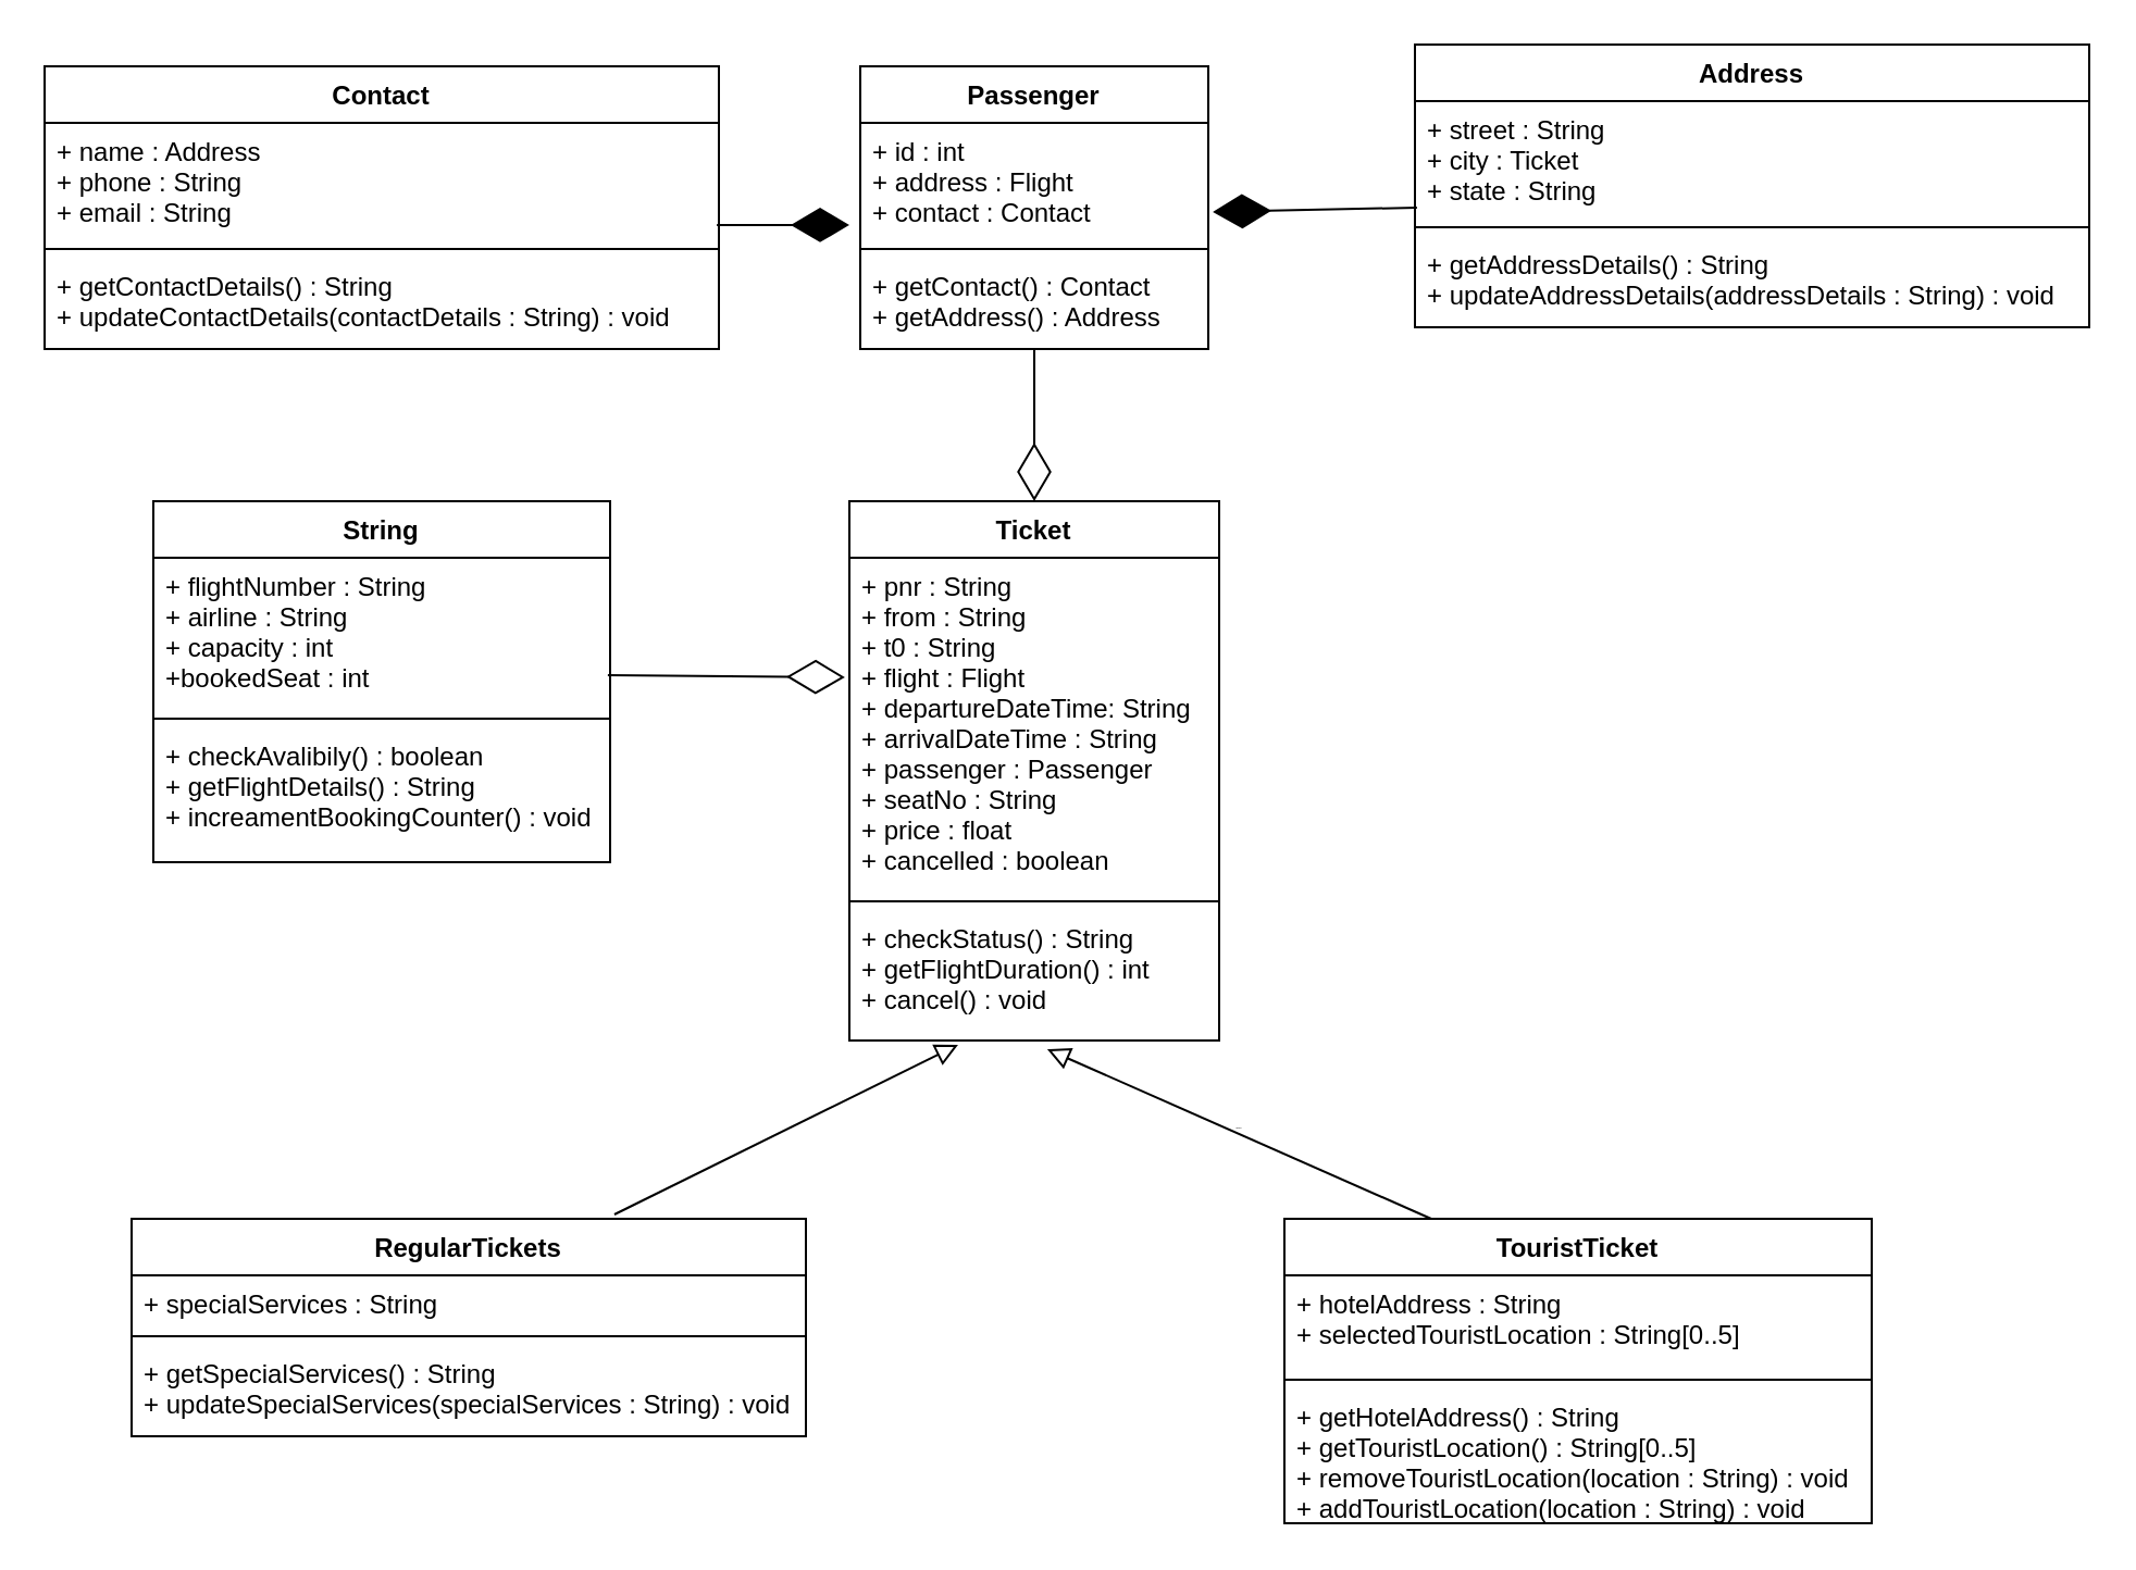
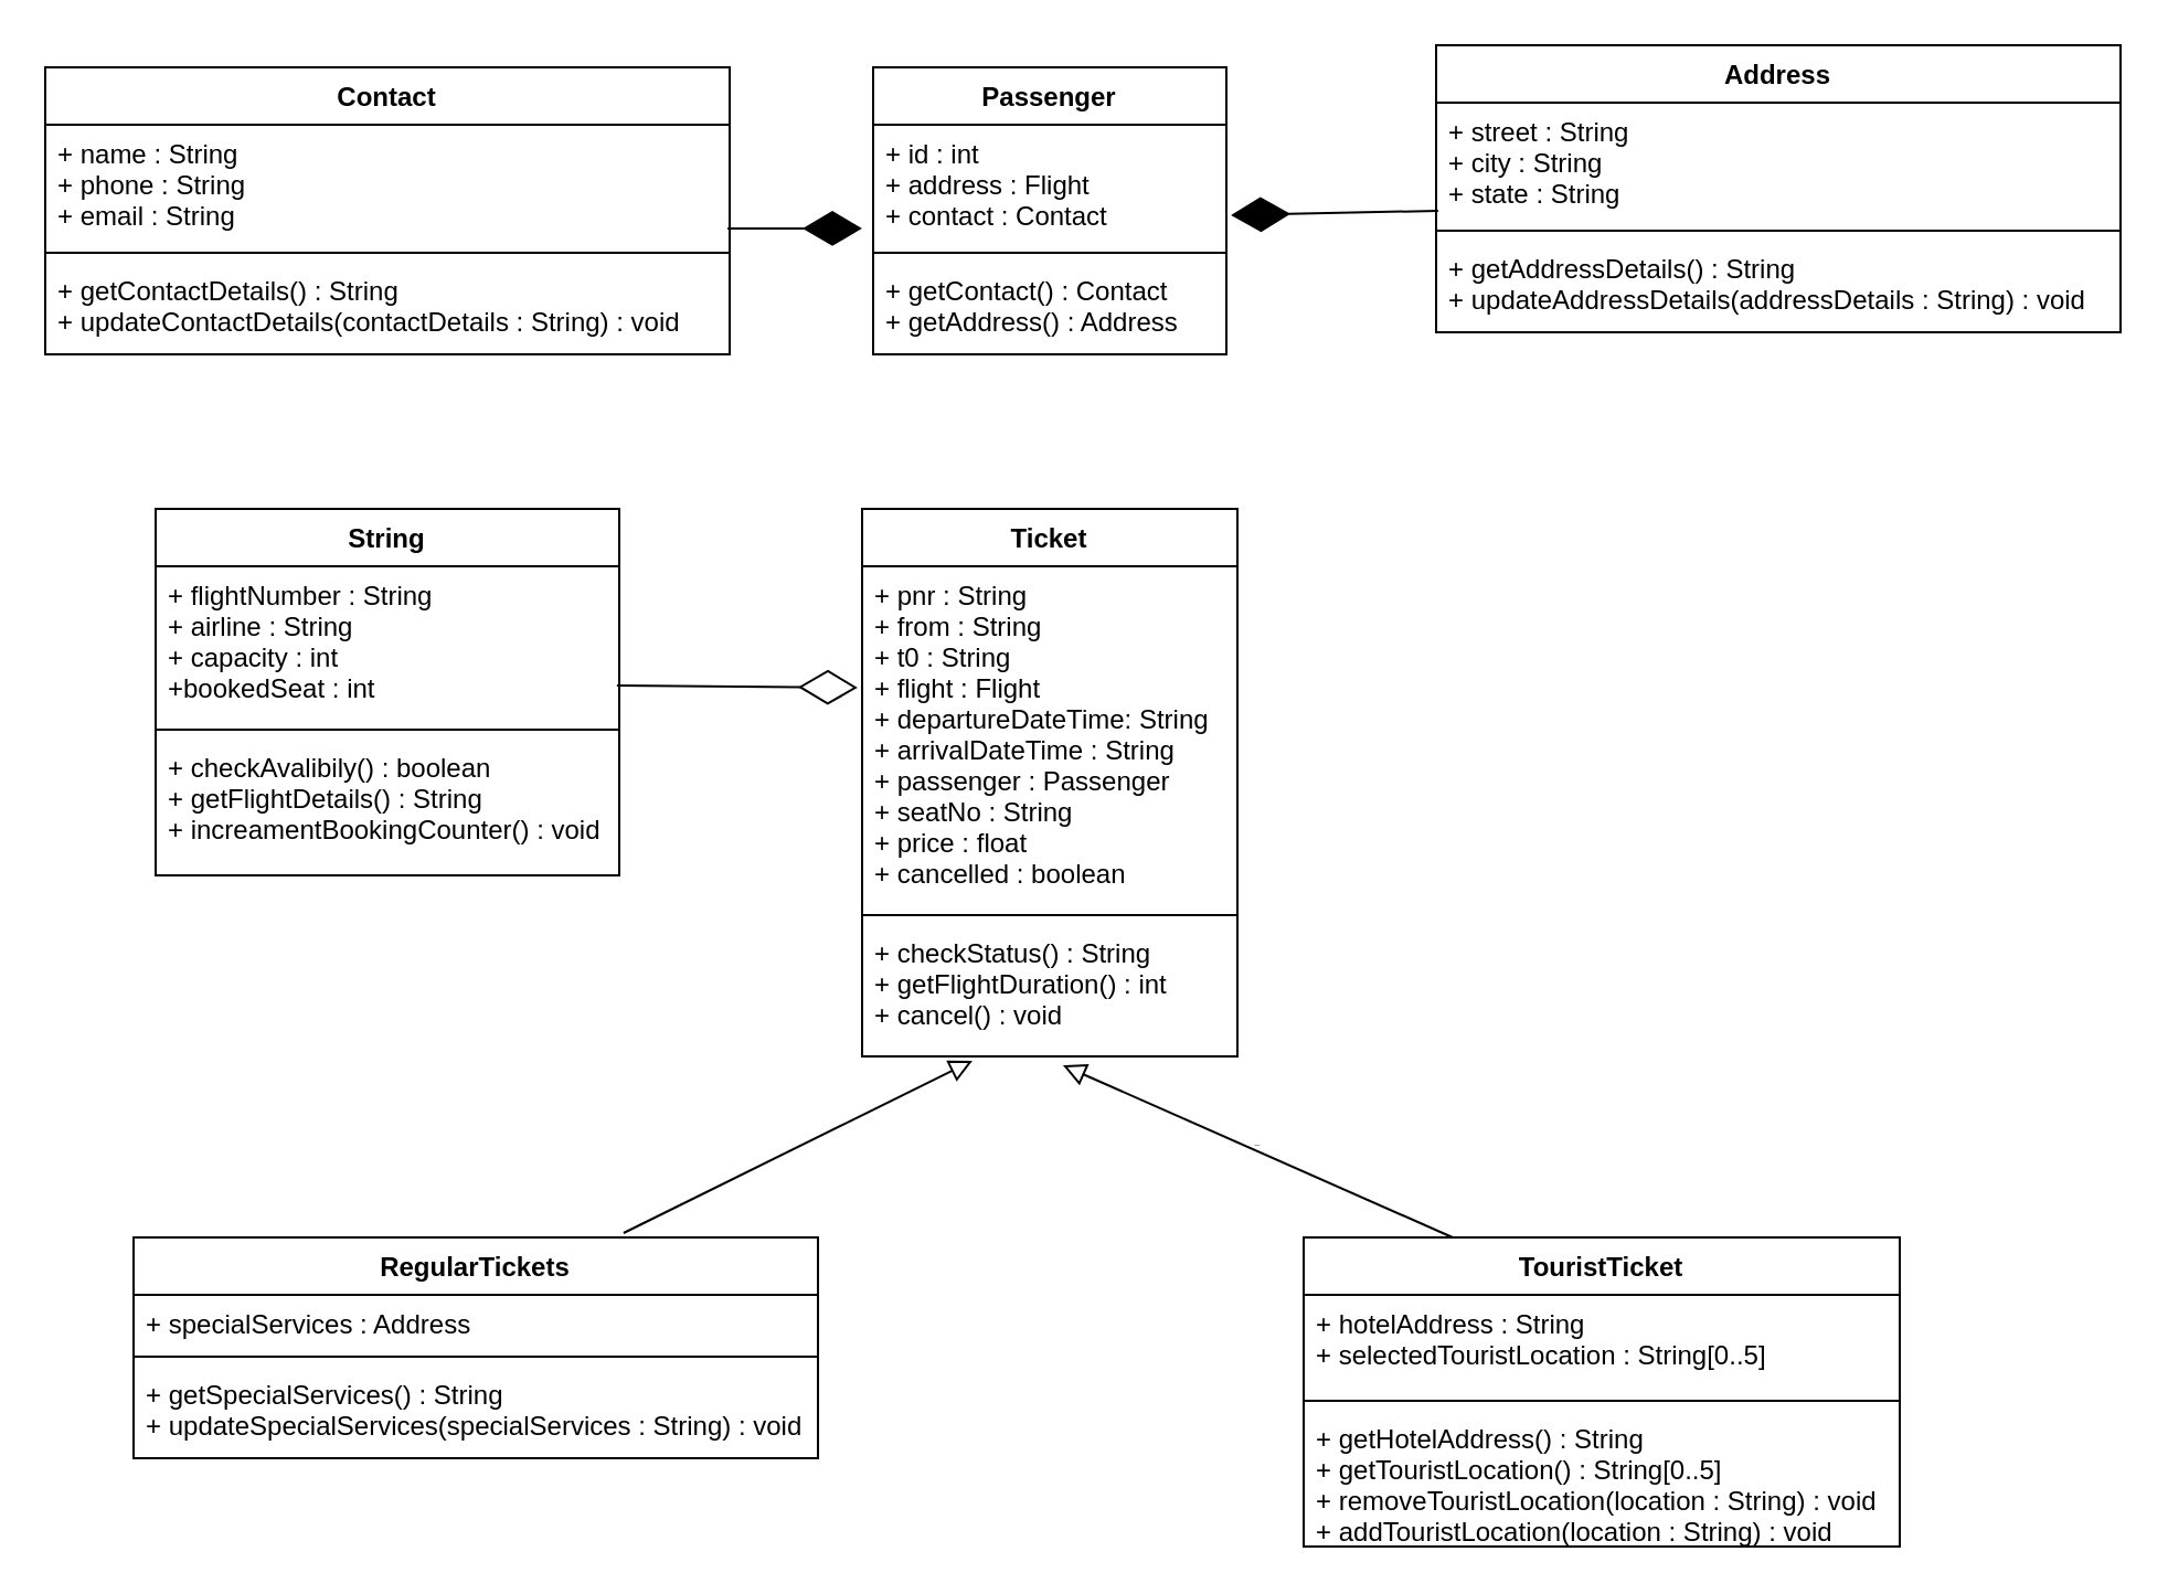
  <mxCell id="0" />
  <mxCell id="1" parent="0" />
  <mxCell id="2" value="Ticket" style="swimlane;fontStyle=1;align=center;verticalAlign=top;childLayout=stackLayout;horizontal=1;startSize=26;horizontalStack=0;resizeParent=1;resizeParentMax=0;resizeLast=0;collapsible=1;marginBottom=0;" vertex="1" parent="1"><mxGeometry x="390" y="230" width="170" height="248" as="geometry" /></mxCell>
  <mxCell id="3" value="+ pnr : String&#10;+ from : String &#10;+ t0 : String&#10;+ flight : Flight&#10;+ departureDateTime: String&#10;+ arrivalDateTime : String&#10;+ passenger : Passenger&#10;+ seatNo : String&#10;+ price : float&#10;+ cancelled : boolean" style="text;strokeColor=none;fillColor=none;align=left;verticalAlign=top;spacingLeft=4;spacingRight=4;overflow=hidden;rotatable=0;points=[[0,0.5],[1,0.5]];portConstraint=eastwest;" vertex="1" parent="2"><mxGeometry y="26" width="170" height="154" as="geometry" /></mxCell>
  <mxCell id="4" value="" style="line;strokeWidth=1;fillColor=none;align=left;verticalAlign=middle;spacingTop=-1;spacingLeft=3;spacingRight=3;rotatable=0;labelPosition=right;points=[];portConstraint=eastwest;" vertex="1" parent="2"><mxGeometry y="180" width="170" height="8" as="geometry" /></mxCell>
  <mxCell id="5" value="+ checkStatus() : String&#10;+ getFlightDuration() : int&#10;+ cancel() : void" style="text;strokeColor=none;fillColor=none;align=left;verticalAlign=top;spacingLeft=4;spacingRight=4;overflow=hidden;rotatable=0;points=[[0,0.5],[1,0.5]];portConstraint=eastwest;" vertex="1" parent="2"><mxGeometry y="188" width="170" height="60" as="geometry" /></mxCell>
  <mxCell id="6" value="String" style="swimlane;fontStyle=1;align=center;verticalAlign=top;childLayout=stackLayout;horizontal=1;startSize=26;horizontalStack=0;resizeParent=1;resizeParentMax=0;resizeLast=0;collapsible=1;marginBottom=0;" vertex="1" parent="1"><mxGeometry x="70" y="230" width="210" height="166" as="geometry" /></mxCell>
  <mxCell id="7" value="+ flightNumber : String&#10;+ airline : String&#10;+ capacity : int&#10;+bookedSeat : int" style="text;strokeColor=none;fillColor=none;align=left;verticalAlign=top;spacingLeft=4;spacingRight=4;overflow=hidden;rotatable=0;points=[[0,0.5],[1,0.5]];portConstraint=eastwest;" vertex="1" parent="6"><mxGeometry y="26" width="210" height="70" as="geometry" /></mxCell>
  <mxCell id="8" value="" style="line;strokeWidth=1;fillColor=none;align=left;verticalAlign=middle;spacingTop=-1;spacingLeft=3;spacingRight=3;rotatable=0;labelPosition=right;points=[];portConstraint=eastwest;" vertex="1" parent="6"><mxGeometry y="96" width="210" height="8" as="geometry" /></mxCell>
  <mxCell id="9" value="+ checkAvalibily() : boolean&#10;+ getFlightDetails() : String&#10;+ increamentBookingCounter() : void" style="text;strokeColor=none;fillColor=none;align=left;verticalAlign=top;spacingLeft=4;spacingRight=4;overflow=hidden;rotatable=0;points=[[0,0.5],[1,0.5]];portConstraint=eastwest;" vertex="1" parent="6"><mxGeometry y="104" width="210" height="62" as="geometry" /></mxCell>
  <mxCell id="10" value="Address" style="swimlane;fontStyle=1;align=center;verticalAlign=top;childLayout=stackLayout;horizontal=1;startSize=26;horizontalStack=0;resizeParent=1;resizeParentMax=0;resizeLast=0;collapsible=1;marginBottom=0;" vertex="1" parent="1"><mxGeometry x="650" y="20" width="310" height="130" as="geometry" /></mxCell>
- <mxCell id="11" value="+ street : String&#10;+ city : Ticket&#10;+ state : String" style="text;strokeColor=none;fillColor=none;align=left;verticalAlign=top;spacingLeft=4;spacingRight=4;overflow=hidden;rotatable=0;points=[[0,0.5],[1,0.5]];portConstraint=eastwest;" vertex="1" parent="10"><mxGeometry y="26" width="310" height="54" as="geometry" /></mxCell>
+ <mxCell id="11" value="+ street : String&#10;+ city : String&#10;+ state : String" style="text;strokeColor=none;fillColor=none;align=left;verticalAlign=top;spacingLeft=4;spacingRight=4;overflow=hidden;rotatable=0;points=[[0,0.5],[1,0.5]];portConstraint=eastwest;" vertex="1" parent="10"><mxGeometry y="26" width="310" height="54" as="geometry" /></mxCell>
  <mxCell id="12" value="" style="line;strokeWidth=1;fillColor=none;align=left;verticalAlign=middle;spacingTop=-1;spacingLeft=3;spacingRight=3;rotatable=0;labelPosition=right;points=[];portConstraint=eastwest;" vertex="1" parent="10"><mxGeometry y="80" width="310" height="8" as="geometry" /></mxCell>
  <mxCell id="13" value="+ getAddressDetails() : String&#10;+ updateAddressDetails(addressDetails : String) : void" style="text;strokeColor=none;fillColor=none;align=left;verticalAlign=top;spacingLeft=4;spacingRight=4;overflow=hidden;rotatable=0;points=[[0,0.5],[1,0.5]];portConstraint=eastwest;" vertex="1" parent="10"><mxGeometry y="88" width="310" height="42" as="geometry" /></mxCell>
  <mxCell id="14" value="Passenger" style="swimlane;fontStyle=1;align=center;verticalAlign=top;childLayout=stackLayout;horizontal=1;startSize=26;horizontalStack=0;resizeParent=1;resizeParentMax=0;resizeLast=0;collapsible=1;marginBottom=0;" vertex="1" parent="1"><mxGeometry x="395" y="30" width="160" height="130" as="geometry" /></mxCell>
  <mxCell id="15" value="+ id : int&#10;+ address : Flight&#10;+ contact : Contact" style="text;strokeColor=none;fillColor=none;align=left;verticalAlign=top;spacingLeft=4;spacingRight=4;overflow=hidden;rotatable=0;points=[[0,0.5],[1,0.5]];portConstraint=eastwest;" vertex="1" parent="14"><mxGeometry y="26" width="160" height="54" as="geometry" /></mxCell>
  <mxCell id="16" value="" style="line;strokeWidth=1;fillColor=none;align=left;verticalAlign=middle;spacingTop=-1;spacingLeft=3;spacingRight=3;rotatable=0;labelPosition=right;points=[];portConstraint=eastwest;" vertex="1" parent="14"><mxGeometry y="80" width="160" height="8" as="geometry" /></mxCell>
  <mxCell id="17" value="+ getContact() : Contact&#10;+ getAddress() : Address" style="text;strokeColor=none;fillColor=none;align=left;verticalAlign=top;spacingLeft=4;spacingRight=4;overflow=hidden;rotatable=0;points=[[0,0.5],[1,0.5]];portConstraint=eastwest;" vertex="1" parent="14"><mxGeometry y="88" width="160" height="42" as="geometry" /></mxCell>
  <mxCell id="18" value="Contact" style="swimlane;fontStyle=1;align=center;verticalAlign=top;childLayout=stackLayout;horizontal=1;startSize=26;horizontalStack=0;resizeParent=1;resizeParentMax=0;resizeLast=0;collapsible=1;marginBottom=0;" vertex="1" parent="1"><mxGeometry x="20" y="30" width="310" height="130" as="geometry" /></mxCell>
- <mxCell id="19" value="+ name : Address&#10;+ phone : String&#10;+ email : String" style="text;strokeColor=none;fillColor=none;align=left;verticalAlign=top;spacingLeft=4;spacingRight=4;overflow=hidden;rotatable=0;points=[[0,0.5],[1,0.5]];portConstraint=eastwest;" vertex="1" parent="18"><mxGeometry y="26" width="310" height="54" as="geometry" /></mxCell>
+ <mxCell id="19" value="+ name : String&#10;+ phone : String&#10;+ email : String" style="text;strokeColor=none;fillColor=none;align=left;verticalAlign=top;spacingLeft=4;spacingRight=4;overflow=hidden;rotatable=0;points=[[0,0.5],[1,0.5]];portConstraint=eastwest;" vertex="1" parent="18"><mxGeometry y="26" width="310" height="54" as="geometry" /></mxCell>
  <mxCell id="20" value="" style="line;strokeWidth=1;fillColor=none;align=left;verticalAlign=middle;spacingTop=-1;spacingLeft=3;spacingRight=3;rotatable=0;labelPosition=right;points=[];portConstraint=eastwest;" vertex="1" parent="18"><mxGeometry y="80" width="310" height="8" as="geometry" /></mxCell>
  <mxCell id="21" value="+ getContactDetails() : String&#10;+ updateContactDetails(contactDetails : String) : void" style="text;strokeColor=none;fillColor=none;align=left;verticalAlign=top;spacingLeft=4;spacingRight=4;overflow=hidden;rotatable=0;points=[[0,0.5],[1,0.5]];portConstraint=eastwest;" vertex="1" parent="18"><mxGeometry y="88" width="310" height="42" as="geometry" /></mxCell>
  <mxCell id="22" value="RegularTickets" style="swimlane;fontStyle=1;align=center;verticalAlign=top;childLayout=stackLayout;horizontal=1;startSize=26;horizontalStack=0;resizeParent=1;resizeParentMax=0;resizeLast=0;collapsible=1;marginBottom=0;" vertex="1" parent="1"><mxGeometry x="60" y="560" width="310" height="100" as="geometry" /></mxCell>
- <mxCell id="23" value="+ specialServices : String&#10;" style="text;strokeColor=none;fillColor=none;align=left;verticalAlign=top;spacingLeft=4;spacingRight=4;overflow=hidden;rotatable=0;points=[[0,0.5],[1,0.5]];portConstraint=eastwest;" vertex="1" parent="22"><mxGeometry y="26" width="310" height="24" as="geometry" /></mxCell>
+ <mxCell id="23" value="+ specialServices : Address&#10;" style="text;strokeColor=none;fillColor=none;align=left;verticalAlign=top;spacingLeft=4;spacingRight=4;overflow=hidden;rotatable=0;points=[[0,0.5],[1,0.5]];portConstraint=eastwest;" vertex="1" parent="22"><mxGeometry y="26" width="310" height="24" as="geometry" /></mxCell>
  <mxCell id="24" value="" style="line;strokeWidth=1;fillColor=none;align=left;verticalAlign=middle;spacingTop=-1;spacingLeft=3;spacingRight=3;rotatable=0;labelPosition=right;points=[];portConstraint=eastwest;" vertex="1" parent="22"><mxGeometry y="50" width="310" height="8" as="geometry" /></mxCell>
  <mxCell id="25" value="+ getSpecialServices() : String&#10;+ updateSpecialServices(specialServices : String) : void" style="text;strokeColor=none;fillColor=none;align=left;verticalAlign=top;spacingLeft=4;spacingRight=4;overflow=hidden;rotatable=0;points=[[0,0.5],[1,0.5]];portConstraint=eastwest;" vertex="1" parent="22"><mxGeometry y="58" width="310" height="42" as="geometry" /></mxCell>
  <mxCell id="26" value="TouristTicket" style="swimlane;fontStyle=1;align=center;verticalAlign=top;childLayout=stackLayout;horizontal=1;startSize=26;horizontalStack=0;resizeParent=1;resizeParentMax=0;resizeLast=0;collapsible=1;marginBottom=0;" vertex="1" parent="1"><mxGeometry x="590" y="560" width="270" height="140" as="geometry" /></mxCell>
  <mxCell id="27" value="+ hotelAddress : String&#10;+ selectedTouristLocation : String[0..5]" style="text;strokeColor=none;fillColor=none;align=left;verticalAlign=top;spacingLeft=4;spacingRight=4;overflow=hidden;rotatable=0;points=[[0,0.5],[1,0.5]];portConstraint=eastwest;" vertex="1" parent="26"><mxGeometry y="26" width="270" height="44" as="geometry" /></mxCell>
  <mxCell id="28" value="" style="line;strokeWidth=1;fillColor=none;align=left;verticalAlign=middle;spacingTop=-1;spacingLeft=3;spacingRight=3;rotatable=0;labelPosition=right;points=[];portConstraint=eastwest;" vertex="1" parent="26"><mxGeometry y="70" width="270" height="8" as="geometry" /></mxCell>
  <mxCell id="29" value="+ getHotelAddress() : String&#10;+ getTouristLocation() : String[0..5]&#10;+ removeTouristLocation(location : String) : void&#10;+ addTouristLocation(location : String) : void " style="text;strokeColor=none;fillColor=none;align=left;verticalAlign=top;spacingLeft=4;spacingRight=4;overflow=hidden;rotatable=0;points=[[0,0.5],[1,0.5]];portConstraint=eastwest;" vertex="1" parent="26"><mxGeometry y="78" width="270" height="62" as="geometry" /></mxCell>
  <mxCell id="30" value="return" style="verticalAlign=bottom;endArrow=block;endSize=8;exitX=0.25;exitY=0;exitDx=0;exitDy=0;entryX=0.535;entryY=1.067;entryDx=0;entryDy=0;entryPerimeter=0;endFill=0;html=1;fontSize=1;" edge="1" parent="1" source="26" target="5"><mxGeometry relative="1" as="geometry"><mxPoint x="480" y="620" as="sourcePoint" /><mxPoint x="400" y="620" as="targetPoint" /></mxGeometry></mxCell>
  <mxCell id="31" value="return" style="html=1;verticalAlign=bottom;endArrow=block;endSize=8;fontSize=1;fontColor=#FFFFFF;exitX=0.716;exitY=-0.02;exitDx=0;exitDy=0;exitPerimeter=0;entryX=0.294;entryY=1.033;entryDx=0;entryDy=0;entryPerimeter=0;endFill=0;" edge="1" parent="1" source="22" target="5"><mxGeometry relative="1" as="geometry"><mxPoint x="480" y="620" as="sourcePoint" /><mxPoint x="400" y="620" as="targetPoint" /></mxGeometry></mxCell>
  <mxCell id="32" value="" style="endArrow=diamondThin;endFill=0;endSize=24;html=1;fontSize=6;exitX=0.995;exitY=0.771;exitDx=0;exitDy=0;exitPerimeter=0;entryX=-0.012;entryY=0.357;entryDx=0;entryDy=0;entryPerimeter=0;" edge="1" parent="1" source="7" target="3"><mxGeometry width="160" relative="1" as="geometry"><mxPoint x="360" y="220" as="sourcePoint" /><mxPoint x="520" y="220" as="targetPoint" /></mxGeometry></mxCell>
- <mxCell id="33" value="" style="endArrow=diamondThin;endFill=0;endSize=24;html=1;fontSize=6;fontColor=#000000;" edge="1" parent="1" source="17" target="2"><mxGeometry width="160" relative="1" as="geometry"><mxPoint x="360" y="220" as="sourcePoint" /><mxPoint x="520" y="220" as="targetPoint" /></mxGeometry></mxCell>
  <mxCell id="34" value="" style="endArrow=diamondThin;endFill=1;endSize=24;html=1;fontSize=6;fontColor=#000000;exitX=0.997;exitY=0.87;exitDx=0;exitDy=0;exitPerimeter=0;" edge="1" parent="1" source="19"><mxGeometry width="160" relative="1" as="geometry"><mxPoint x="360" y="220" as="sourcePoint" /><mxPoint x="390" y="103" as="targetPoint" /></mxGeometry></mxCell>
  <mxCell id="35" value="" style="endArrow=diamondThin;endFill=1;endSize=24;html=1;fontSize=6;fontColor=#000000;entryX=1.013;entryY=0.759;entryDx=0;entryDy=0;entryPerimeter=0;exitX=0.003;exitY=0.907;exitDx=0;exitDy=0;exitPerimeter=0;" edge="1" parent="1" source="11" target="15"><mxGeometry width="160" relative="1" as="geometry"><mxPoint x="360" y="220" as="sourcePoint" /><mxPoint x="520" y="220" as="targetPoint" /></mxGeometry></mxCell>
